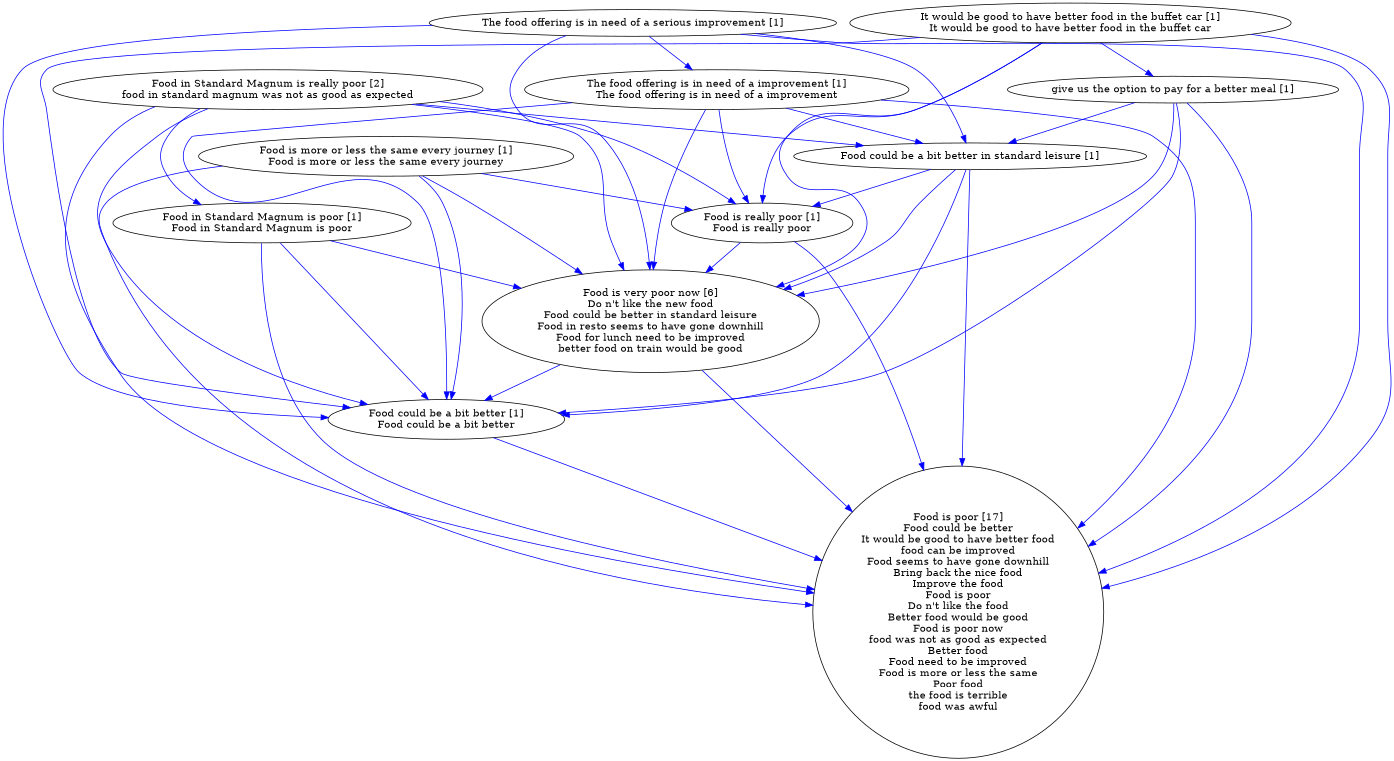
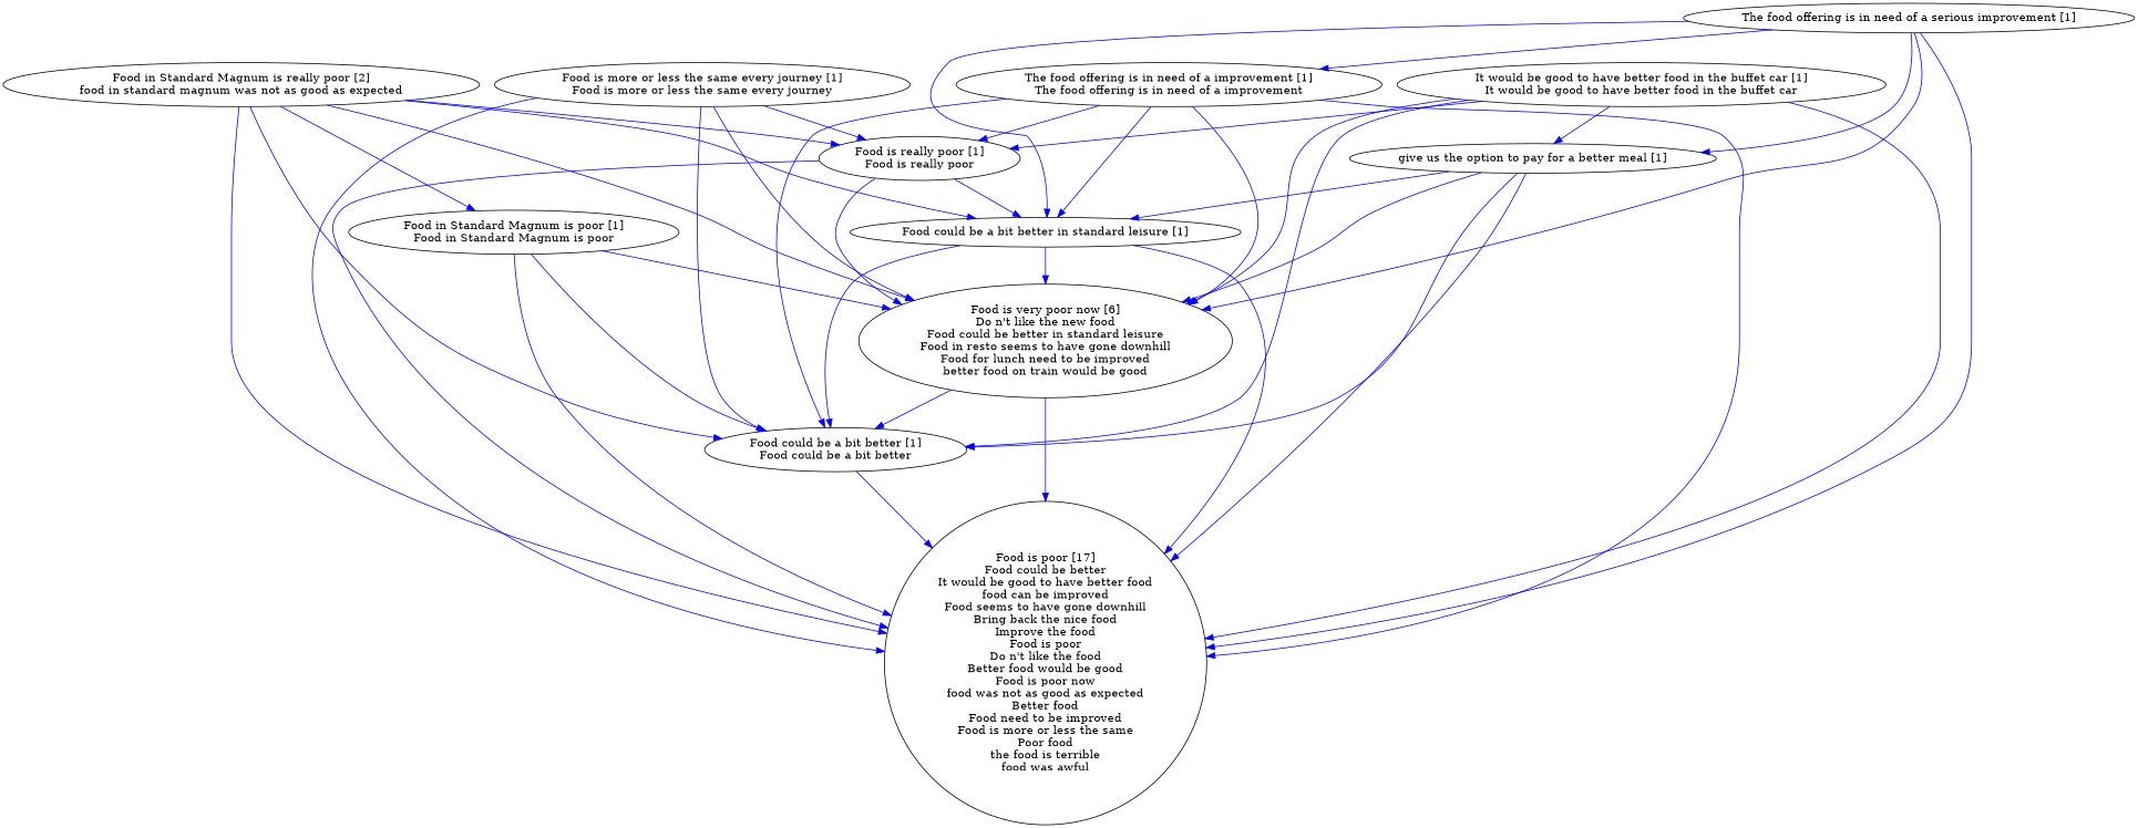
  digraph {
    edge [color=blue]
    "Food in Standard Magnum is really poor [2]\nfood in standard magnum was not as good as expected"
    "Food is very poor now [6]\nDo n't like the new food\nFood could be better in standard leisure\nFood in resto seems to have gone downhill\nFood for lunch need to be improved\nbetter food on train would be good"
    "Food is poor [17]\nFood could be better\nIt would be good to have better food\nfood can be improved\nFood seems to have gone downhill\nBring back the nice food\nImprove the food\nFood is poor\nDo n't like the food\nBetter food would be good\nFood is poor now\nfood was not as good as expected\nBetter food\nFood need to be improved\nFood is more or less the same\nPoor food\nthe food is terrible\nfood was awful"
    "Food could be a bit better in standard leisure [1]"
    "Food could be a bit better [1]\nFood could be a bit better"
    "Food in Standard Magnum is poor [1]\nFood in Standard Magnum is poor"
    "Food is really poor [1]\nFood is really poor"
    "Food is more or less the same every journey [1]\nFood is more or less the same every journey"
    "It would be good to have better food in the buffet car [1]\nIt would be good to have better food in the buffet car"
    "give us the option to pay for a better meal [1]"
    "The food offering is in need of a serious improvement [1]"
    "The food offering is in need of a improvement [1]\nThe food offering is in need of a improvement"
    "Food in Standard Magnum is really poor [2]\nfood in standard magnum was not as good as expected" -> "Food is very poor now [6]\nDo n't like the new food\nFood could be better in standard leisure\nFood in resto seems to have gone downhill\nFood for lunch need to be improved\nbetter food on train would be good"
    "Food in Standard Magnum is really poor [2]\nfood in standard magnum was not as good as expected" -> "Food is poor [17]\nFood could be better\nIt would be good to have better food\nfood can be improved\nFood seems to have gone downhill\nBring back the nice food\nImprove the food\nFood is poor\nDo n't like the food\nBetter food would be good\nFood is poor now\nfood was not as good as expected\nBetter food\nFood need to be improved\nFood is more or less the same\nPoor food\nthe food is terrible\nfood was awful"
    "Food in Standard Magnum is really poor [2]\nfood in standard magnum was not as good as expected" -> "Food could be a bit better in standard leisure [1]"
    "Food in Standard Magnum is really poor [2]\nfood in standard magnum was not as good as expected" -> "Food could be a bit better [1]\nFood could be a bit better"
    "Food in Standard Magnum is really poor [2]\nfood in standard magnum was not as good as expected" -> "Food in Standard Magnum is poor [1]\nFood in Standard Magnum is poor"
    "Food in Standard Magnum is really poor [2]\nfood in standard magnum was not as good as expected" -> "Food is really poor [1]\nFood is really poor"
    "Food is very poor now [6]\nDo n't like the new food\nFood could be better in standard leisure\nFood in resto seems to have gone downhill\nFood for lunch need to be improved\nbetter food on train would be good" -> "Food is poor [17]\nFood could be better\nIt would be good to have better food\nfood can be improved\nFood seems to have gone downhill\nBring back the nice food\nImprove the food\nFood is poor\nDo n't like the food\nBetter food would be good\nFood is poor now\nfood was not as good as expected\nBetter food\nFood need to be improved\nFood is more or less the same\nPoor food\nthe food is terrible\nfood was awful"
    "Food is very poor now [6]\nDo n't like the new food\nFood could be better in standard leisure\nFood in resto seems to have gone downhill\nFood for lunch need to be improved\nbetter food on train would be good" -> "Food could be a bit better [1]\nFood could be a bit better"
    "Food could be a bit better in standard leisure [1]" -> "Food is very poor now [6]\nDo n't like the new food\nFood could be better in standard leisure\nFood in resto seems to have gone downhill\nFood for lunch need to be improved\nbetter food on train would be good"
    "Food could be a bit better in standard leisure [1]" -> "Food is poor [17]\nFood could be better\nIt would be good to have better food\nfood can be improved\nFood seems to have gone downhill\nBring back the nice food\nImprove the food\nFood is poor\nDo n't like the food\nBetter food would be good\nFood is poor now\nfood was not as good as expected\nBetter food\nFood need to be improved\nFood is more or less the same\nPoor food\nthe food is terrible\nfood was awful"
    "Food could be a bit better in standard leisure [1]" -> "Food could be a bit better [1]\nFood could be a bit better"
-   "Food could be a bit better in standard leisure [1]" -> "Food is really poor [1]\nFood is really poor"
+   "Food is really poor [1]\nFood is really poor" -> "Food could be a bit better in standard leisure [1]"
    "Food could be a bit better [1]\nFood could be a bit better" -> "Food is poor [17]\nFood could be better\nIt would be good to have better food\nfood can be improved\nFood seems to have gone downhill\nBring back the nice food\nImprove the food\nFood is poor\nDo n't like the food\nBetter food would be good\nFood is poor now\nfood was not as good as expected\nBetter food\nFood need to be improved\nFood is more or less the same\nPoor food\nthe food is terrible\nfood was awful"
    "Food in Standard Magnum is poor [1]\nFood in Standard Magnum is poor" -> "Food is very poor now [6]\nDo n't like the new food\nFood could be better in standard leisure\nFood in resto seems to have gone downhill\nFood for lunch need to be improved\nbetter food on train would be good"
    "Food in Standard Magnum is poor [1]\nFood in Standard Magnum is poor" -> "Food is poor [17]\nFood could be better\nIt would be good to have better food\nfood can be improved\nFood seems to have gone downhill\nBring back the nice food\nImprove the food\nFood is poor\nDo n't like the food\nBetter food would be good\nFood is poor now\nfood was not as good as expected\nBetter food\nFood need to be improved\nFood is more or less the same\nPoor food\nthe food is terrible\nfood was awful"
    "Food in Standard Magnum is poor [1]\nFood in Standard Magnum is poor" -> "Food could be a bit better [1]\nFood could be a bit better"
    "Food is really poor [1]\nFood is really poor" -> "Food is very poor now [6]\nDo n't like the new food\nFood could be better in standard leisure\nFood in resto seems to have gone downhill\nFood for lunch need to be improved\nbetter food on train would be good"
    "Food is really poor [1]\nFood is really poor" -> "Food is poor [17]\nFood could be better\nIt would be good to have better food\nfood can be improved\nFood seems to have gone downhill\nBring back the nice food\nImprove the food\nFood is poor\nDo n't like the food\nBetter food would be good\nFood is poor now\nfood was not as good as expected\nBetter food\nFood need to be improved\nFood is more or less the same\nPoor food\nthe food is terrible\nfood was awful"
    "Food is more or less the same every journey [1]\nFood is more or less the same every journey" -> "Food is very poor now [6]\nDo n't like the new food\nFood could be better in standard leisure\nFood in resto seems to have gone downhill\nFood for lunch need to be improved\nbetter food on train would be good"
    "Food is more or less the same every journey [1]\nFood is more or less the same every journey" -> "Food is poor [17]\nFood could be better\nIt would be good to have better food\nfood can be improved\nFood seems to have gone downhill\nBring back the nice food\nImprove the food\nFood is poor\nDo n't like the food\nBetter food would be good\nFood is poor now\nfood was not as good as expected\nBetter food\nFood need to be improved\nFood is more or less the same\nPoor food\nthe food is terrible\nfood was awful"
    "Food is more or less the same every journey [1]\nFood is more or less the same every journey" -> "Food could be a bit better [1]\nFood could be a bit better"
    "Food is more or less the same every journey [1]\nFood is more or less the same every journey" -> "Food is really poor [1]\nFood is really poor"
    "It would be good to have better food in the buffet car [1]\nIt would be good to have better food in the buffet car" -> "Food is very poor now [6]\nDo n't like the new food\nFood could be better in standard leisure\nFood in resto seems to have gone downhill\nFood for lunch need to be improved\nbetter food on train would be good"
    "It would be good to have better food in the buffet car [1]\nIt would be good to have better food in the buffet car" -> "Food is poor [17]\nFood could be better\nIt would be good to have better food\nfood can be improved\nFood seems to have gone downhill\nBring back the nice food\nImprove the food\nFood is poor\nDo n't like the food\nBetter food would be good\nFood is poor now\nfood was not as good as expected\nBetter food\nFood need to be improved\nFood is more or less the same\nPoor food\nthe food is terrible\nfood was awful"
    "It would be good to have better food in the buffet car [1]\nIt would be good to have better food in the buffet car" -> "Food could be a bit better [1]\nFood could be a bit better"
    "It would be good to have better food in the buffet car [1]\nIt would be good to have better food in the buffet car" -> "Food is really poor [1]\nFood is really poor"
    "It would be good to have better food in the buffet car [1]\nIt would be good to have better food in the buffet car" -> "give us the option to pay for a better meal [1]"
    "give us the option to pay for a better meal [1]" -> "Food is very poor now [6]\nDo n't like the new food\nFood could be better in standard leisure\nFood in resto seems to have gone downhill\nFood for lunch need to be improved\nbetter food on train would be good"
    "give us the option to pay for a better meal [1]" -> "Food is poor [17]\nFood could be better\nIt would be good to have better food\nfood can be improved\nFood seems to have gone downhill\nBring back the nice food\nImprove the food\nFood is poor\nDo n't like the food\nBetter food would be good\nFood is poor now\nfood was not as good as expected\nBetter food\nFood need to be improved\nFood is more or less the same\nPoor food\nthe food is terrible\nfood was awful"
    "give us the option to pay for a better meal [1]" -> "Food could be a bit better in standard leisure [1]"
    "give us the option to pay for a better meal [1]" -> "Food could be a bit better [1]\nFood could be a bit better"
    "The food offering is in need of a serious improvement [1]" -> "Food is very poor now [6]\nDo n't like the new food\nFood could be better in standard leisure\nFood in resto seems to have gone downhill\nFood for lunch need to be improved\nbetter food on train would be good"
    "The food offering is in need of a serious improvement [1]" -> "Food is poor [17]\nFood could be better\nIt would be good to have better food\nfood can be improved\nFood seems to have gone downhill\nBring back the nice food\nImprove the food\nFood is poor\nDo n't like the food\nBetter food would be good\nFood is poor now\nfood was not as good as expected\nBetter food\nFood need to be improved\nFood is more or less the same\nPoor food\nthe food is terrible\nfood was awful"
    "The food offering is in need of a serious improvement [1]" -> "Food could be a bit better in standard leisure [1]"
-   "The food offering is in need of a serious improvement [1]" -> "Food could be a bit better [1]\nFood could be a bit better"
+   "The food offering is in need of a serious improvement [1]" -> "give us the option to pay for a better meal [1]"
    "The food offering is in need of a serious improvement [1]" -> "The food offering is in need of a improvement [1]\nThe food offering is in need of a improvement"
    "The food offering is in need of a improvement [1]\nThe food offering is in need of a improvement" -> "Food is very poor now [6]\nDo n't like the new food\nFood could be better in standard leisure\nFood in resto seems to have gone downhill\nFood for lunch need to be improved\nbetter food on train would be good"
    "The food offering is in need of a improvement [1]\nThe food offering is in need of a improvement" -> "Food is poor [17]\nFood could be better\nIt would be good to have better food\nfood can be improved\nFood seems to have gone downhill\nBring back the nice food\nImprove the food\nFood is poor\nDo n't like the food\nBetter food would be good\nFood is poor now\nfood was not as good as expected\nBetter food\nFood need to be improved\nFood is more or less the same\nPoor food\nthe food is terrible\nfood was awful"
    "The food offering is in need of a improvement [1]\nThe food offering is in need of a improvement" -> "Food could be a bit better in standard leisure [1]"
    "The food offering is in need of a improvement [1]\nThe food offering is in need of a improvement" -> "Food could be a bit better [1]\nFood could be a bit better"
    "The food offering is in need of a improvement [1]\nThe food offering is in need of a improvement" -> "Food is really poor [1]\nFood is really poor"
  }
